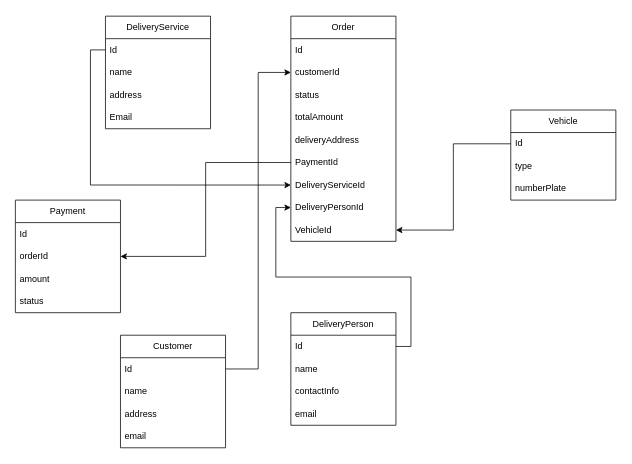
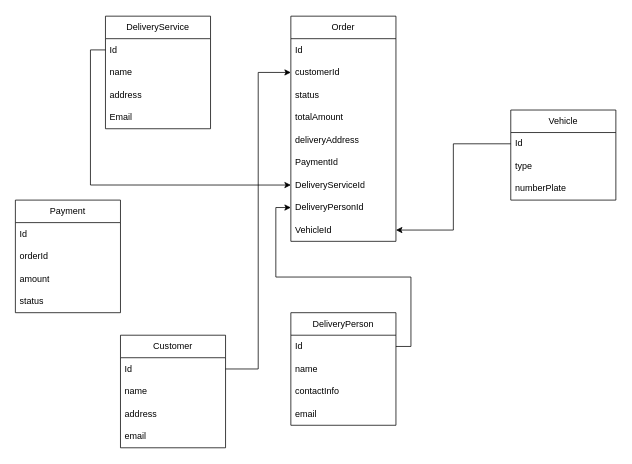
  <mxCell id="0" />
  <mxCell id="1" parent="0" />
  <mxCell id="2" value="DeliveryService" style="swimlane;fontStyle=0;childLayout=stackLayout;horizontal=1;startSize=30;horizontalStack=0;resizeParent=1;resizeParentMax=0;resizeLast=0;collapsible=1;marginBottom=0;whiteSpace=wrap;html=1;" parent="1" vertex="1"><mxGeometry x="140" y="20.94" width="140" height="150" as="geometry" /></mxCell>
  <mxCell id="3" value="Id" style="text;strokeColor=none;fillColor=none;align=left;verticalAlign=middle;spacingLeft=4;spacingRight=4;overflow=hidden;points=[[0,0.5],[1,0.5]];portConstraint=eastwest;rotatable=0;whiteSpace=wrap;html=1;" vertex="1" parent="2"><mxGeometry y="30" width="140" height="30" as="geometry" /></mxCell>
  <mxCell id="4" value="name" style="text;strokeColor=none;fillColor=none;align=left;verticalAlign=middle;spacingLeft=4;spacingRight=4;overflow=hidden;points=[[0,0.5],[1,0.5]];portConstraint=eastwest;rotatable=0;whiteSpace=wrap;html=1;" parent="2" vertex="1"><mxGeometry y="60" width="140" height="30" as="geometry" /></mxCell>
  <mxCell id="5" value="address" style="text;strokeColor=none;fillColor=none;align=left;verticalAlign=middle;spacingLeft=4;spacingRight=4;overflow=hidden;points=[[0,0.5],[1,0.5]];portConstraint=eastwest;rotatable=0;whiteSpace=wrap;html=1;" parent="2" vertex="1"><mxGeometry y="90" width="140" height="30" as="geometry" /></mxCell>
  <mxCell id="6" value="Email" style="text;strokeColor=none;fillColor=none;align=left;verticalAlign=middle;spacingLeft=4;spacingRight=4;overflow=hidden;points=[[0,0.5],[1,0.5]];portConstraint=eastwest;rotatable=0;whiteSpace=wrap;html=1;" vertex="1" parent="2"><mxGeometry y="120" width="140" height="30" as="geometry" /></mxCell>
  <mxCell id="7" value="Customer" style="swimlane;fontStyle=0;childLayout=stackLayout;horizontal=1;startSize=30;horizontalStack=0;resizeParent=1;resizeParentMax=0;resizeLast=0;collapsible=1;marginBottom=0;whiteSpace=wrap;html=1;" parent="1" vertex="1"><mxGeometry x="160" y="446" width="140" height="150" as="geometry" /></mxCell>
  <mxCell id="8" value="Id" style="text;strokeColor=none;fillColor=none;align=left;verticalAlign=middle;spacingLeft=4;spacingRight=4;overflow=hidden;points=[[0,0.5],[1,0.5]];portConstraint=eastwest;rotatable=0;whiteSpace=wrap;html=1;" parent="7" vertex="1"><mxGeometry y="30" width="140" height="30" as="geometry" /></mxCell>
  <mxCell id="9" value="name" style="text;strokeColor=none;fillColor=none;align=left;verticalAlign=middle;spacingLeft=4;spacingRight=4;overflow=hidden;points=[[0,0.5],[1,0.5]];portConstraint=eastwest;rotatable=0;whiteSpace=wrap;html=1;" vertex="1" parent="7"><mxGeometry y="60" width="140" height="30" as="geometry" /></mxCell>
  <mxCell id="10" value="address" style="text;strokeColor=none;fillColor=none;align=left;verticalAlign=middle;spacingLeft=4;spacingRight=4;overflow=hidden;points=[[0,0.5],[1,0.5]];portConstraint=eastwest;rotatable=0;whiteSpace=wrap;html=1;" parent="7" vertex="1"><mxGeometry y="90" width="140" height="30" as="geometry" /></mxCell>
  <mxCell id="11" value="email" style="text;strokeColor=none;fillColor=none;align=left;verticalAlign=middle;spacingLeft=4;spacingRight=4;overflow=hidden;points=[[0,0.5],[1,0.5]];portConstraint=eastwest;rotatable=0;whiteSpace=wrap;html=1;" parent="7" vertex="1"><mxGeometry y="120" width="140" height="30" as="geometry" /></mxCell>
  <mxCell id="12" value="Order" style="swimlane;fontStyle=0;childLayout=stackLayout;horizontal=1;startSize=30;horizontalStack=0;resizeParent=1;resizeParentMax=0;resizeLast=0;collapsible=1;marginBottom=0;whiteSpace=wrap;html=1;" parent="1" vertex="1"><mxGeometry x="387" y="20.94" width="140" height="300" as="geometry" /></mxCell>
  <mxCell id="13" value="Id" style="text;strokeColor=none;fillColor=none;align=left;verticalAlign=middle;spacingLeft=4;spacingRight=4;overflow=hidden;points=[[0,0.5],[1,0.5]];portConstraint=eastwest;rotatable=0;whiteSpace=wrap;html=1;" vertex="1" parent="12"><mxGeometry y="30" width="140" height="30" as="geometry" /></mxCell>
  <mxCell id="14" value="customerId" style="text;strokeColor=none;fillColor=none;align=left;verticalAlign=middle;spacingLeft=4;spacingRight=4;overflow=hidden;points=[[0,0.5],[1,0.5]];portConstraint=eastwest;rotatable=0;whiteSpace=wrap;html=1;" parent="12" vertex="1"><mxGeometry y="60" width="140" height="30" as="geometry" /></mxCell>
  <mxCell id="15" value="status" style="text;strokeColor=none;fillColor=none;align=left;verticalAlign=middle;spacingLeft=4;spacingRight=4;overflow=hidden;points=[[0,0.5],[1,0.5]];portConstraint=eastwest;rotatable=0;whiteSpace=wrap;html=1;" parent="12" vertex="1"><mxGeometry y="90" width="140" height="30" as="geometry" /></mxCell>
  <mxCell id="16" value="totalAmount" style="text;strokeColor=none;fillColor=none;align=left;verticalAlign=middle;spacingLeft=4;spacingRight=4;overflow=hidden;points=[[0,0.5],[1,0.5]];portConstraint=eastwest;rotatable=0;whiteSpace=wrap;html=1;" parent="12" vertex="1"><mxGeometry y="120" width="140" height="30" as="geometry" /></mxCell>
  <mxCell id="17" value="deliveryAddress" style="text;strokeColor=none;fillColor=none;align=left;verticalAlign=middle;spacingLeft=4;spacingRight=4;overflow=hidden;points=[[0,0.5],[1,0.5]];portConstraint=eastwest;rotatable=0;whiteSpace=wrap;html=1;" parent="12" vertex="1"><mxGeometry y="150" width="140" height="30" as="geometry" /></mxCell>
  <mxCell id="18" value="PaymentId" style="text;strokeColor=none;fillColor=none;align=left;verticalAlign=middle;spacingLeft=4;spacingRight=4;overflow=hidden;points=[[0,0.5],[1,0.5]];portConstraint=eastwest;rotatable=0;whiteSpace=wrap;html=1;" vertex="1" parent="12"><mxGeometry y="180" width="140" height="30" as="geometry" /></mxCell>
  <mxCell id="19" value="DeliveryServiceId" style="text;strokeColor=none;fillColor=none;align=left;verticalAlign=middle;spacingLeft=4;spacingRight=4;overflow=hidden;points=[[0,0.5],[1,0.5]];portConstraint=eastwest;rotatable=0;whiteSpace=wrap;html=1;" vertex="1" parent="12"><mxGeometry y="210" width="140" height="30" as="geometry" /></mxCell>
  <mxCell id="20" value="DeliveryPersonId" style="text;strokeColor=none;fillColor=none;align=left;verticalAlign=middle;spacingLeft=4;spacingRight=4;overflow=hidden;points=[[0,0.5],[1,0.5]];portConstraint=eastwest;rotatable=0;whiteSpace=wrap;html=1;" vertex="1" parent="12"><mxGeometry y="240" width="140" height="30" as="geometry" /></mxCell>
  <mxCell id="21" value="VehicleId" style="text;strokeColor=none;fillColor=none;align=left;verticalAlign=middle;spacingLeft=4;spacingRight=4;overflow=hidden;points=[[0,0.5],[1,0.5]];portConstraint=eastwest;rotatable=0;whiteSpace=wrap;html=1;" vertex="1" parent="12"><mxGeometry y="270" width="140" height="30" as="geometry" /></mxCell>
  <mxCell id="22" value="DeliveryPerson" style="swimlane;fontStyle=0;childLayout=stackLayout;horizontal=1;startSize=30;horizontalStack=0;resizeParent=1;resizeParentMax=0;resizeLast=0;collapsible=1;marginBottom=0;whiteSpace=wrap;html=1;" parent="1" vertex="1"><mxGeometry x="387" y="416" width="140" height="150" as="geometry" /></mxCell>
  <mxCell id="23" value="Id" style="text;strokeColor=none;fillColor=none;align=left;verticalAlign=middle;spacingLeft=4;spacingRight=4;overflow=hidden;points=[[0,0.5],[1,0.5]];portConstraint=eastwest;rotatable=0;whiteSpace=wrap;html=1;" parent="22" vertex="1"><mxGeometry y="30" width="140" height="30" as="geometry" /></mxCell>
  <mxCell id="24" value="name" style="text;strokeColor=none;fillColor=none;align=left;verticalAlign=middle;spacingLeft=4;spacingRight=4;overflow=hidden;points=[[0,0.5],[1,0.5]];portConstraint=eastwest;rotatable=0;whiteSpace=wrap;html=1;" parent="22" vertex="1"><mxGeometry y="60" width="140" height="30" as="geometry" /></mxCell>
  <mxCell id="25" value="contactInfo" style="text;strokeColor=none;fillColor=none;align=left;verticalAlign=middle;spacingLeft=4;spacingRight=4;overflow=hidden;points=[[0,0.5],[1,0.5]];portConstraint=eastwest;rotatable=0;whiteSpace=wrap;html=1;" parent="22" vertex="1"><mxGeometry y="90" width="140" height="30" as="geometry" /></mxCell>
  <mxCell id="26" value="email" style="text;strokeColor=none;fillColor=none;align=left;verticalAlign=middle;spacingLeft=4;spacingRight=4;overflow=hidden;points=[[0,0.5],[1,0.5]];portConstraint=eastwest;rotatable=0;whiteSpace=wrap;html=1;" parent="22" vertex="1"><mxGeometry y="120" width="140" height="30" as="geometry" /></mxCell>
  <mxCell id="27" value="Vehicle" style="swimlane;fontStyle=0;childLayout=stackLayout;horizontal=1;startSize=30;horizontalStack=0;resizeParent=1;resizeParentMax=0;resizeLast=0;collapsible=1;marginBottom=0;whiteSpace=wrap;html=1;" parent="1" vertex="1"><mxGeometry x="680" y="146" width="140" height="120" as="geometry" /></mxCell>
  <mxCell id="28" value="Id" style="text;strokeColor=none;fillColor=none;align=left;verticalAlign=middle;spacingLeft=4;spacingRight=4;overflow=hidden;points=[[0,0.5],[1,0.5]];portConstraint=eastwest;rotatable=0;whiteSpace=wrap;html=1;" parent="27" vertex="1"><mxGeometry y="30" width="140" height="30" as="geometry" /></mxCell>
  <mxCell id="29" value="type" style="text;strokeColor=none;fillColor=none;align=left;verticalAlign=middle;spacingLeft=4;spacingRight=4;overflow=hidden;points=[[0,0.5],[1,0.5]];portConstraint=eastwest;rotatable=0;whiteSpace=wrap;html=1;" parent="27" vertex="1"><mxGeometry y="60" width="140" height="30" as="geometry" /></mxCell>
  <mxCell id="30" value="numberPlate" style="text;strokeColor=none;fillColor=none;align=left;verticalAlign=middle;spacingLeft=4;spacingRight=4;overflow=hidden;points=[[0,0.5],[1,0.5]];portConstraint=eastwest;rotatable=0;whiteSpace=wrap;html=1;" parent="27" vertex="1"><mxGeometry y="90" width="140" height="30" as="geometry" /></mxCell>
  <mxCell id="31" value="Payment" style="swimlane;fontStyle=0;childLayout=stackLayout;horizontal=1;startSize=30;horizontalStack=0;resizeParent=1;resizeParentMax=0;resizeLast=0;collapsible=1;marginBottom=0;whiteSpace=wrap;html=1;" parent="1" vertex="1"><mxGeometry x="20" y="266" width="140" height="150" as="geometry" /></mxCell>
  <mxCell id="32" value="Id" style="text;strokeColor=none;fillColor=none;align=left;verticalAlign=middle;spacingLeft=4;spacingRight=4;overflow=hidden;points=[[0,0.5],[1,0.5]];portConstraint=eastwest;rotatable=0;whiteSpace=wrap;html=1;" parent="31" vertex="1"><mxGeometry y="30" width="140" height="30" as="geometry" /></mxCell>
  <mxCell id="33" value="orderId" style="text;strokeColor=none;fillColor=none;align=left;verticalAlign=middle;spacingLeft=4;spacingRight=4;overflow=hidden;points=[[0,0.5],[1,0.5]];portConstraint=eastwest;rotatable=0;whiteSpace=wrap;html=1;" parent="31" vertex="1"><mxGeometry y="60" width="140" height="30" as="geometry" /></mxCell>
  <mxCell id="34" value="amount" style="text;strokeColor=none;fillColor=none;align=left;verticalAlign=middle;spacingLeft=4;spacingRight=4;overflow=hidden;points=[[0,0.5],[1,0.5]];portConstraint=eastwest;rotatable=0;whiteSpace=wrap;html=1;" parent="31" vertex="1"><mxGeometry y="90" width="140" height="30" as="geometry" /></mxCell>
  <mxCell id="35" value="status" style="text;strokeColor=none;fillColor=none;align=left;verticalAlign=middle;spacingLeft=4;spacingRight=4;overflow=hidden;points=[[0,0.5],[1,0.5]];portConstraint=eastwest;rotatable=0;whiteSpace=wrap;html=1;" parent="31" vertex="1"><mxGeometry y="120" width="140" height="30" as="geometry" /></mxCell>
  <mxCell id="36" value="" style="edgeStyle=orthogonalEdgeStyle;rounded=0;orthogonalLoop=1;jettySize=auto;html=1;entryX=0;entryY=0.5;entryDx=0;entryDy=0;" parent="1" source="8" target="14" edge="1"><mxGeometry relative="1" as="geometry" /></mxCell>
  <mxCell id="37" style="edgeStyle=orthogonalEdgeStyle;rounded=0;orthogonalLoop=1;jettySize=auto;html=1;exitX=1;exitY=0.5;exitDx=0;exitDy=0;entryX=0;entryY=0.5;entryDx=0;entryDy=0;" edge="1" parent="1" source="23" target="20"><mxGeometry relative="1" as="geometry" /></mxCell>
  <mxCell id="38" style="edgeStyle=orthogonalEdgeStyle;rounded=0;orthogonalLoop=1;jettySize=auto;html=1;exitX=0;exitY=0.5;exitDx=0;exitDy=0;entryX=0;entryY=0.5;entryDx=0;entryDy=0;" edge="1" parent="1" source="3" target="19"><mxGeometry relative="1" as="geometry" /></mxCell>
  <mxCell id="39" style="edgeStyle=orthogonalEdgeStyle;rounded=0;orthogonalLoop=1;jettySize=auto;html=1;exitX=0;exitY=0.5;exitDx=0;exitDy=0;" edge="1" parent="1" source="28" target="21"><mxGeometry relative="1" as="geometry" /></mxCell>
- <mxCell id="40" style="edgeStyle=orthogonalEdgeStyle;rounded=0;orthogonalLoop=1;jettySize=auto;html=1;exitX=0;exitY=0.5;exitDx=0;exitDy=0;entryX=1;entryY=0.5;entryDx=0;entryDy=0;" edge="1" parent="1" source="18" target="33"><mxGeometry relative="1" as="geometry" /></mxCell>
